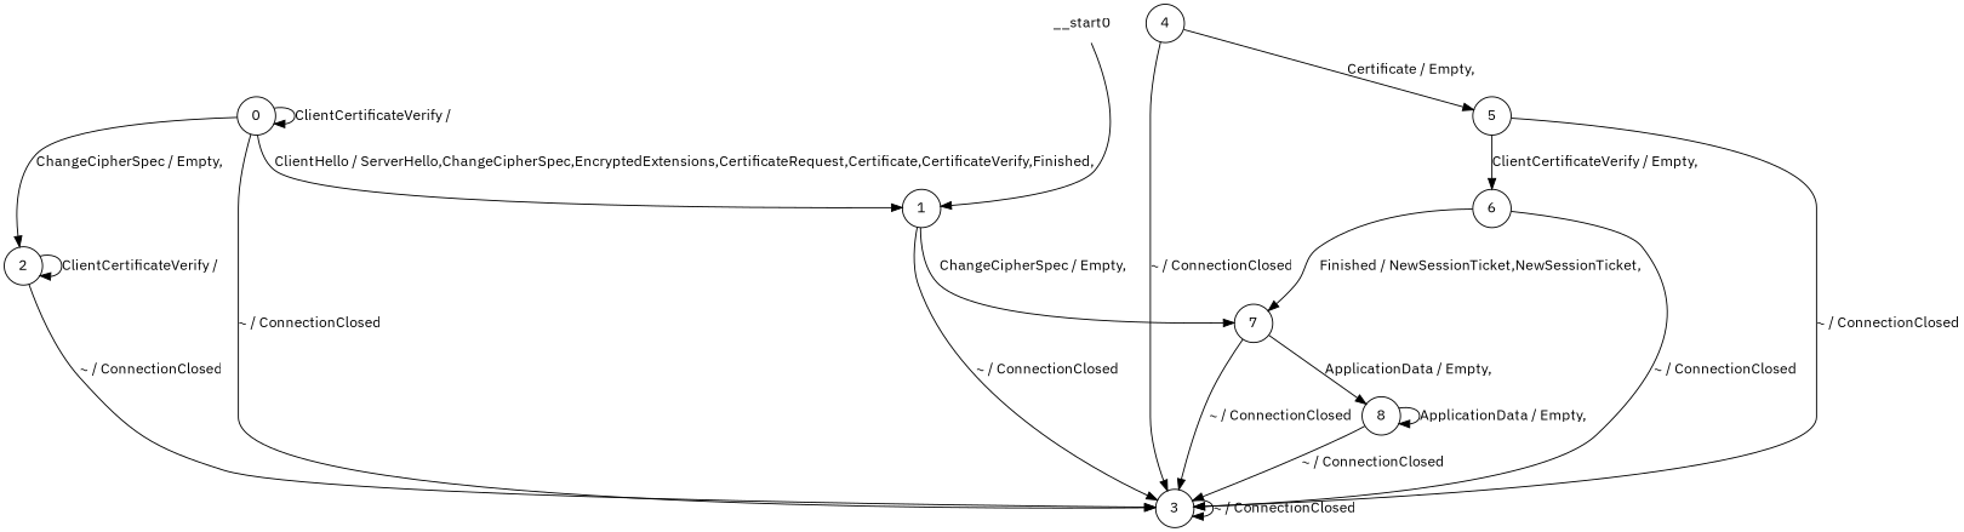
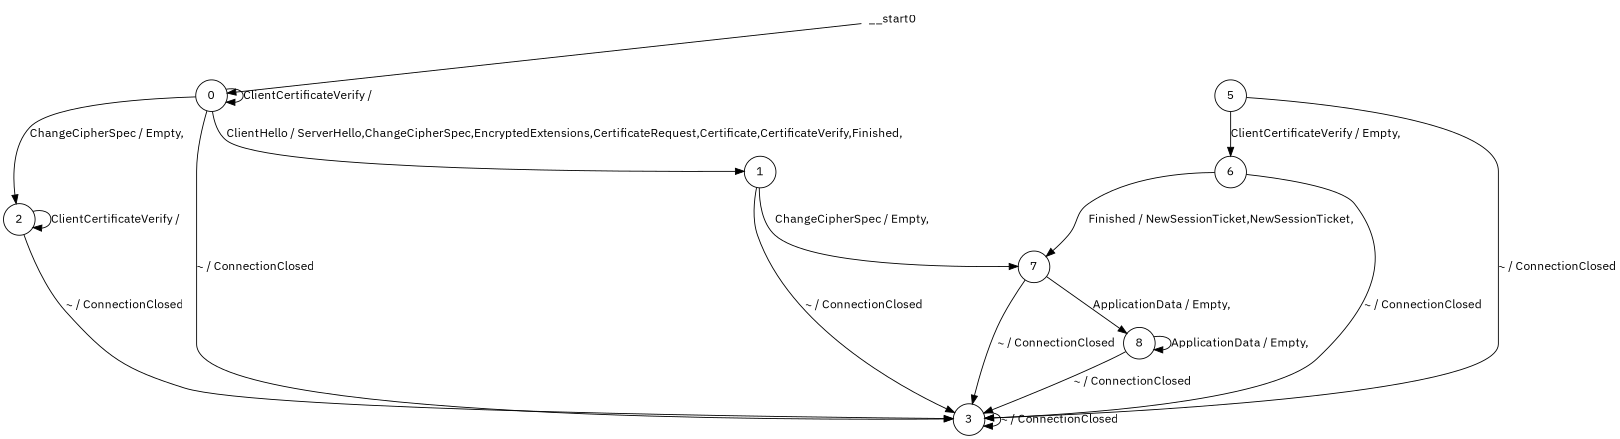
  digraph {
    fontname="IBM Plex Sans"
    node [fontname="IBM Plex Sans" shape=circle]
    edge [fontname="IBM Plex Sans"]
    __start0 [shape=none]
    n2 [label=0]
    n3 [label=1]
    n4 [label=2]
    n5 [label=3]
    n6 [label=7]
-   n7 [label=4]
    n8 [label=5]
    n9 [label=6]
    n10 [label=8]
-   __start0 -> n3
+   __start0 -> n2
    n2 -> n2 [label="ClientCertificateVerify / "]
    n2 -> n3 [label="ClientHello / ServerHello,ChangeCipherSpec,EncryptedExtensions,CertificateRequest,Certificate,CertificateVerify,Finished,"]
    n2 -> n4 [label="ChangeCipherSpec / Empty,"]
    n2 -> n5 [label="~ / ConnectionClosed"]
    n3 -> n5 [label="~ / ConnectionClosed"]
    n3 -> n6 [label="ChangeCipherSpec / Empty,"]
    n4 -> n4 [label="ClientCertificateVerify / "]
    n4 -> n5 [label="~ / ConnectionClosed"]
    n5 -> n5 [label="~ / ConnectionClosed"]
    n6 -> n5 [label="~ / ConnectionClosed"]
    n6 -> n10 [label="ApplicationData / Empty,"]
-   n7 -> n5 [label="~ / ConnectionClosed"]
-   n7 -> n8 [label="Certificate / Empty,"]
    n8 -> n5 [label="~ / ConnectionClosed"]
    n8 -> n9 [label="ClientCertificateVerify / Empty,"]
    n9 -> n5 [label="~ / ConnectionClosed"]
    n9 -> n6 [label="Finished / NewSessionTicket,NewSessionTicket,"]
    n10 -> n5 [label="~ / ConnectionClosed"]
    n10 -> n10 [label="ApplicationData / Empty,"]
  }
